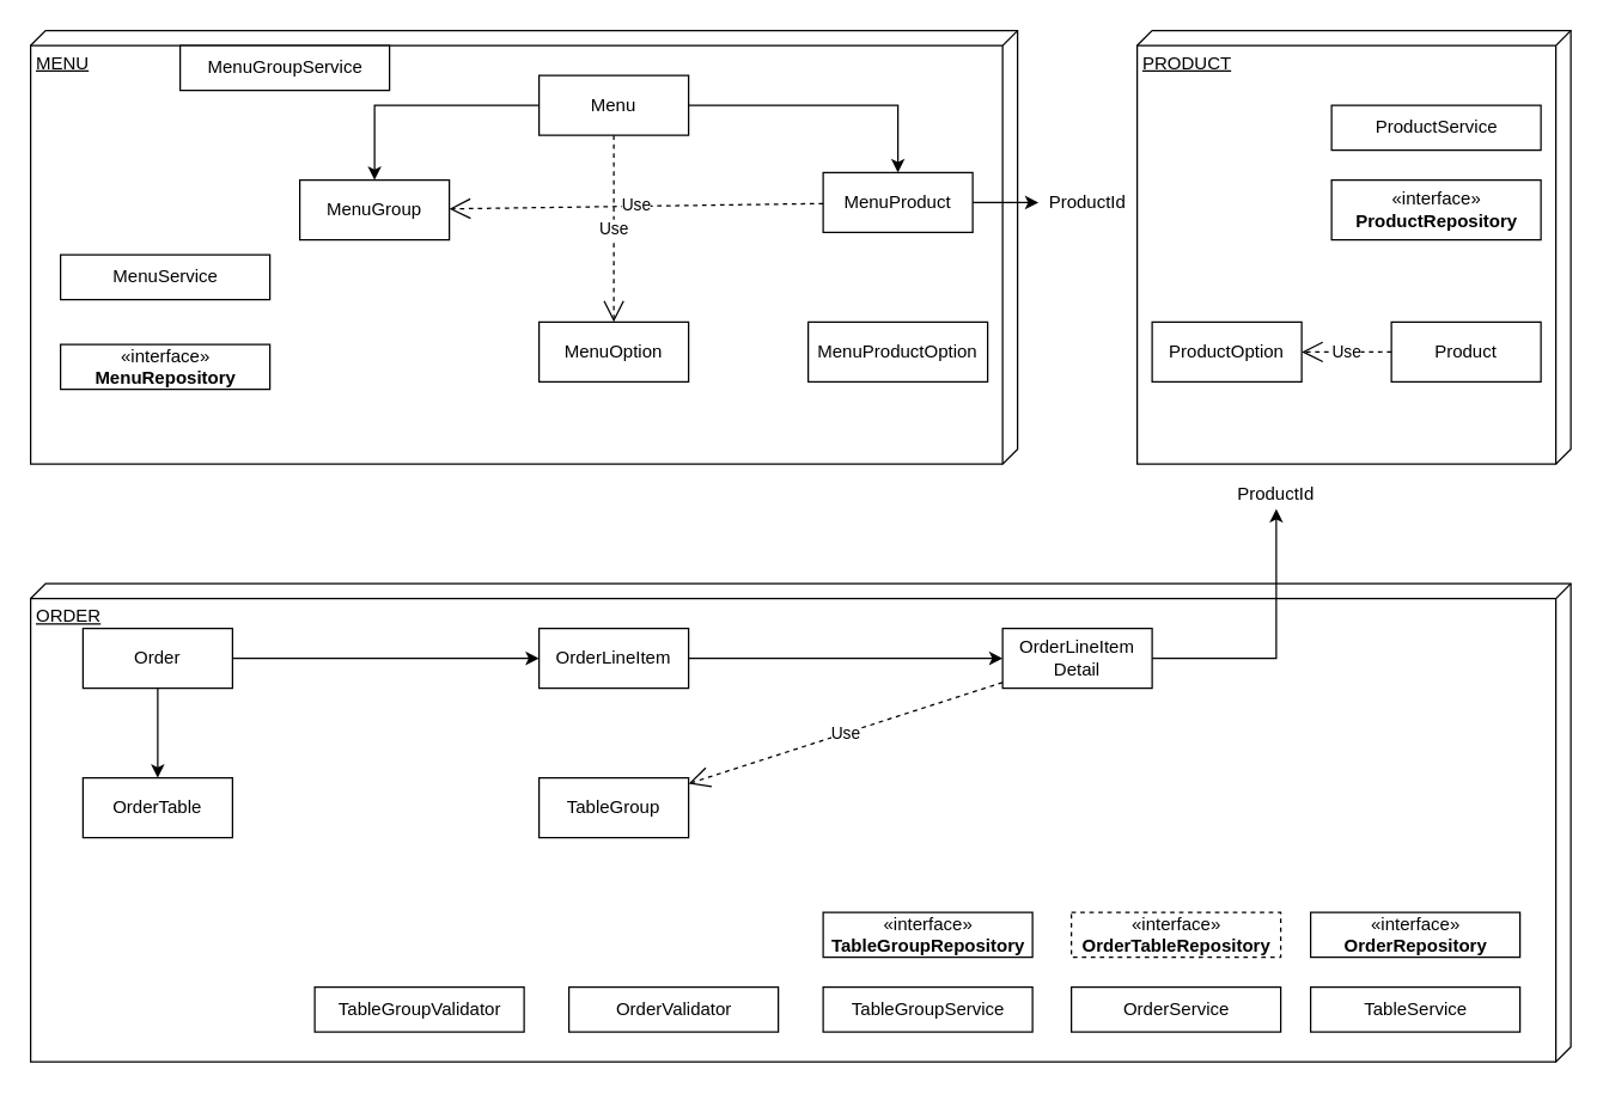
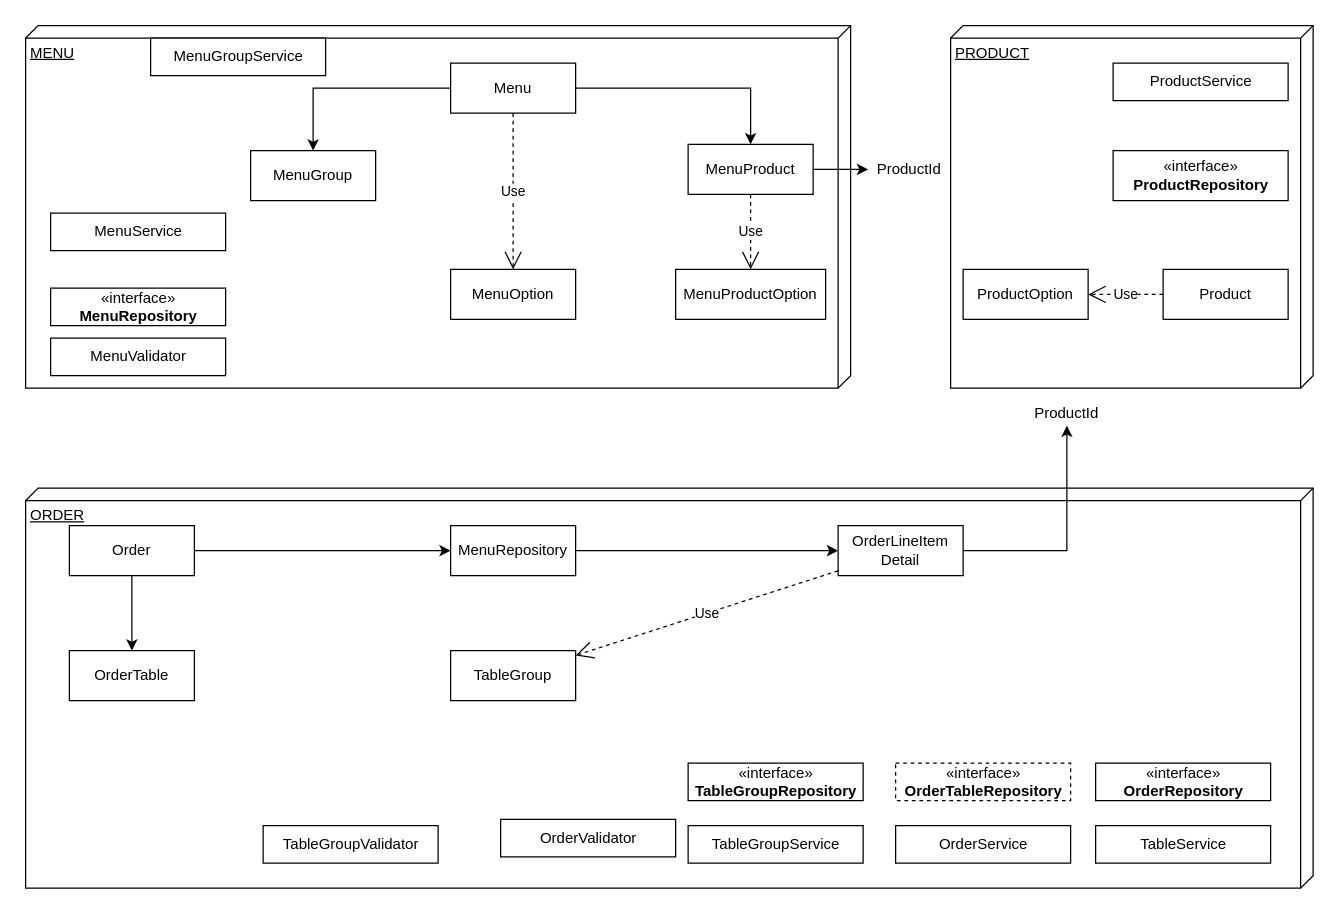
  <mxCell id="0" />
  <mxCell id="1" parent="0" />
  <mxCell id="2" value="ORDER" style="verticalAlign=top;align=left;spacingTop=8;spacingLeft=2;spacingRight=12;shape=cube;size=10;direction=south;fontStyle=4;html=1;" parent="1" vertex="1"><mxGeometry x="20" y="390" width="1030" height="320" as="geometry" /></mxCell>
  <mxCell id="3" value="MENU" style="verticalAlign=top;align=left;spacingTop=8;spacingLeft=2;spacingRight=12;shape=cube;size=10;direction=south;fontStyle=4;html=1;" parent="1" vertex="1"><mxGeometry x="20" y="20" width="660" height="290" as="geometry" /></mxCell>
  <mxCell id="4" value="PRODUCT" style="verticalAlign=top;align=left;spacingTop=8;spacingLeft=2;spacingRight=12;shape=cube;size=10;direction=south;fontStyle=4;html=1;" parent="1" vertex="1"><mxGeometry x="760" y="20" width="290" height="290" as="geometry" /></mxCell>
  <mxCell id="5" style="edgeStyle=orthogonalEdgeStyle;rounded=0;orthogonalLoop=1;jettySize=auto;html=1;" parent="1" source="7" target="9" edge="1"><mxGeometry relative="1" as="geometry" /></mxCell>
  <mxCell id="6" style="edgeStyle=orthogonalEdgeStyle;rounded=0;orthogonalLoop=1;jettySize=auto;html=1;" parent="1" source="7" target="10" edge="1"><mxGeometry relative="1" as="geometry" /></mxCell>
  <mxCell id="7" value="Menu" style="whiteSpace=wrap;html=1;align=center;" parent="1" vertex="1"><mxGeometry x="360" y="50" width="100" height="40" as="geometry" /></mxCell>
  <mxCell id="8" style="edgeStyle=orthogonalEdgeStyle;rounded=0;orthogonalLoop=1;jettySize=auto;html=1;" parent="1" source="9" target="12" edge="1"><mxGeometry relative="1" as="geometry"><mxPoint x="580" y="240" as="targetPoint" /></mxGeometry></mxCell>
  <mxCell id="9" value="MenuProduct" style="whiteSpace=wrap;html=1;align=center;" parent="1" vertex="1"><mxGeometry x="550" y="115" width="100" height="40" as="geometry" /></mxCell>
  <mxCell id="10" value="MenuGroup" style="whiteSpace=wrap;html=1;align=center;" parent="1" vertex="1"><mxGeometry x="200" y="120" width="100" height="40" as="geometry" /></mxCell>
  <mxCell id="11" value="Product" style="whiteSpace=wrap;html=1;align=center;" parent="1" vertex="1"><mxGeometry x="930" y="215" width="100" height="40" as="geometry" /></mxCell>
  <mxCell id="12" value="ProductId" style="text;html=1;strokeColor=none;fillColor=none;align=center;verticalAlign=middle;whiteSpace=wrap;rounded=0;" parent="1" vertex="1"><mxGeometry x="694" y="125" width="66" height="20" as="geometry" /></mxCell>
  <mxCell id="13" value="«interface»&lt;br&gt;&lt;b&gt;MenuRepository&lt;/b&gt;" style="html=1;" parent="1" vertex="1"><mxGeometry x="40" y="230" width="140" height="30" as="geometry" /></mxCell>
  <mxCell id="14" value="MenuGroupService" style="html=1;" parent="1" vertex="1"><mxGeometry x="120" y="30" width="140" height="30" as="geometry" /></mxCell>
  <mxCell id="15" value="MenuService" style="html=1;" parent="1" vertex="1"><mxGeometry x="40" y="170" width="140" height="30" as="geometry" /></mxCell>
  <mxCell id="16" value="«interface»&lt;br&gt;&lt;b&gt;ProductRepository&lt;/b&gt;" style="html=1;" parent="1" vertex="1"><mxGeometry x="890" y="120" width="140" height="40" as="geometry" /></mxCell>
- <mxCell id="17" value="ProductService" style="html=1;" parent="1" vertex="1"><mxGeometry x="890" y="70" width="140" height="30" as="geometry" /></mxCell>
+ <mxCell id="17" value="ProductService" style="html=1;" parent="1" vertex="1"><mxGeometry x="890" y="50" width="140" height="30" as="geometry" /></mxCell>
  <mxCell id="18" style="edgeStyle=orthogonalEdgeStyle;rounded=0;orthogonalLoop=1;jettySize=auto;html=1;" parent="1" source="20" target="25" edge="1"><mxGeometry relative="1" as="geometry" /></mxCell>
  <mxCell id="19" style="edgeStyle=orthogonalEdgeStyle;rounded=0;orthogonalLoop=1;jettySize=auto;html=1;" parent="1" source="20" target="28" edge="1"><mxGeometry relative="1" as="geometry" /></mxCell>
  <mxCell id="20" value="Order" style="whiteSpace=wrap;html=1;align=center;" parent="1" vertex="1"><mxGeometry x="55" y="420" width="100" height="40" as="geometry" /></mxCell>
  <mxCell id="21" value="OrderService" style="html=1;" parent="1" vertex="1"><mxGeometry x="716" y="660" width="140" height="30" as="geometry" /></mxCell>
  <mxCell id="22" value="TableService" style="html=1;" parent="1" vertex="1"><mxGeometry x="876" y="660" width="140" height="30" as="geometry" /></mxCell>
  <mxCell id="23" value="TableGroupService" style="html=1;" parent="1" vertex="1"><mxGeometry x="550" y="660" width="140" height="30" as="geometry" /></mxCell>
  <mxCell id="24" style="edgeStyle=orthogonalEdgeStyle;rounded=0;orthogonalLoop=1;jettySize=auto;html=1;" parent="1" source="25" target="27" edge="1"><mxGeometry relative="1" as="geometry" /></mxCell>
- <mxCell id="25" value="OrderLineItem" style="whiteSpace=wrap;html=1;align=center;" parent="1" vertex="1"><mxGeometry x="360" y="420" width="100" height="40" as="geometry" /></mxCell>
+ <mxCell id="25" value="MenuRepository" style="whiteSpace=wrap;html=1;align=center;" parent="1" vertex="1"><mxGeometry x="360" y="420" width="100" height="40" as="geometry" /></mxCell>
  <mxCell id="26" style="edgeStyle=orthogonalEdgeStyle;rounded=0;orthogonalLoop=1;jettySize=auto;html=1;" parent="1" source="27" target="34" edge="1"><mxGeometry relative="1" as="geometry"><mxPoint x="720" y="340" as="targetPoint" /></mxGeometry></mxCell>
  <mxCell id="27" value="OrderLineItem&lt;br&gt;Detail" style="whiteSpace=wrap;html=1;align=center;" parent="1" vertex="1"><mxGeometry x="670" y="420" width="100" height="40" as="geometry" /></mxCell>
  <mxCell id="28" value="OrderTable" style="whiteSpace=wrap;html=1;align=center;" parent="1" vertex="1"><mxGeometry x="55" y="520" width="100" height="40" as="geometry" /></mxCell>
  <mxCell id="29" value="TableGroup" style="whiteSpace=wrap;html=1;align=center;" parent="1" vertex="1"><mxGeometry x="360" y="520" width="100" height="40" as="geometry" /></mxCell>
  <mxCell id="30" value="«interface»&lt;br&gt;&lt;b&gt;TableGroupRepository&lt;/b&gt;" style="html=1;" parent="1" vertex="1"><mxGeometry x="550" y="610" width="140" height="30" as="geometry" /></mxCell>
  <mxCell id="31" value="«interface»&lt;br&gt;&lt;b&gt;OrderTableRepository&lt;/b&gt;" style="html=1;dashed=1;" parent="1" vertex="1"><mxGeometry x="716" y="610" width="140" height="30" as="geometry" /></mxCell>
  <mxCell id="32" value="«interface»&lt;br&gt;&lt;b&gt;OrderRepository&lt;/b&gt;" style="html=1;" parent="1" vertex="1"><mxGeometry x="876" y="610" width="140" height="30" as="geometry" /></mxCell>
- <mxCell id="33" value="OrderValidator" style="html=1;" parent="1" vertex="1"><mxGeometry x="380" y="660" width="140" height="30" as="geometry" /></mxCell>
+ <mxCell id="33" value="OrderValidator" style="html=1;" parent="1" vertex="1"><mxGeometry x="400" y="655" width="140" height="30" as="geometry" /></mxCell>
  <mxCell id="34" value="ProductId" style="text;html=1;strokeColor=none;fillColor=none;align=center;verticalAlign=middle;whiteSpace=wrap;rounded=0;" parent="1" vertex="1"><mxGeometry x="820" y="320" width="66" height="20" as="geometry" /></mxCell>
  <mxCell id="35" value="MenuOption" style="whiteSpace=wrap;html=1;align=center;" parent="1" vertex="1"><mxGeometry x="360" y="215" width="100" height="40" as="geometry" /></mxCell>
  <mxCell id="36" value="MenuProductOption" style="whiteSpace=wrap;html=1;align=center;" parent="1" vertex="1"><mxGeometry x="540" y="215" width="120" height="40" as="geometry" /></mxCell>
  <mxCell id="37" value="Use" style="endArrow=open;endSize=12;dashed=1;html=1;" parent="1" source="27" target="29" edge="1"><mxGeometry width="160" relative="1" as="geometry"><mxPoint x="430" y="270" as="sourcePoint" /><mxPoint x="590" y="270" as="targetPoint" /></mxGeometry></mxCell>
  <mxCell id="38" style="edgeStyle=orthogonalEdgeStyle;rounded=0;orthogonalLoop=1;jettySize=auto;html=1;exitX=0.5;exitY=1;exitDx=0;exitDy=0;" parent="1" source="34" target="34" edge="1"><mxGeometry relative="1" as="geometry" /></mxCell>
  <mxCell id="39" value="Use" style="endArrow=open;endSize=12;dashed=1;html=1;" parent="1" source="11" target="43" edge="1"><mxGeometry width="160" relative="1" as="geometry"><mxPoint x="430" y="270" as="sourcePoint" /><mxPoint x="590" y="270" as="targetPoint" /></mxGeometry></mxCell>
+ <mxCell id="40" value="MenuValidator" style="html=1;" vertex="1" parent="1"><mxGeometry x="40" y="270" width="140" height="30" as="geometry" /></mxCell>
  <mxCell id="41" value="TableGroupValidator" style="html=1;" vertex="1" parent="1"><mxGeometry x="210" y="660" width="140" height="30" as="geometry" /></mxCell>
  <mxCell id="42" value="Use" style="endArrow=open;endSize=12;dashed=1;html=1;" edge="1" parent="1" source="7" target="35"><mxGeometry width="160" relative="1" as="geometry"><mxPoint x="620" y="280" as="sourcePoint" /><mxPoint x="780" y="280" as="targetPoint" /></mxGeometry></mxCell>
  <mxCell id="43" value="ProductOption" style="whiteSpace=wrap;html=1;align=center;" vertex="1" parent="1"><mxGeometry x="770" y="215" width="100" height="40" as="geometry" /></mxCell>
- <mxCell id="44" value="Use" style="endArrow=open;endSize=12;dashed=1;html=1;" edge="1" parent="1" source="9" target="10"><mxGeometry width="160" relative="1" as="geometry"><mxPoint x="620" y="280" as="sourcePoint" /><mxPoint x="780" y="280" as="targetPoint" /></mxGeometry></mxCell>
+ <mxCell id="44" value="Use" style="endArrow=open;endSize=12;dashed=1;html=1;" edge="1" parent="1" source="9" target="36"><mxGeometry width="160" relative="1" as="geometry"><mxPoint x="620" y="280" as="sourcePoint" /><mxPoint x="780" y="280" as="targetPoint" /></mxGeometry></mxCell>
